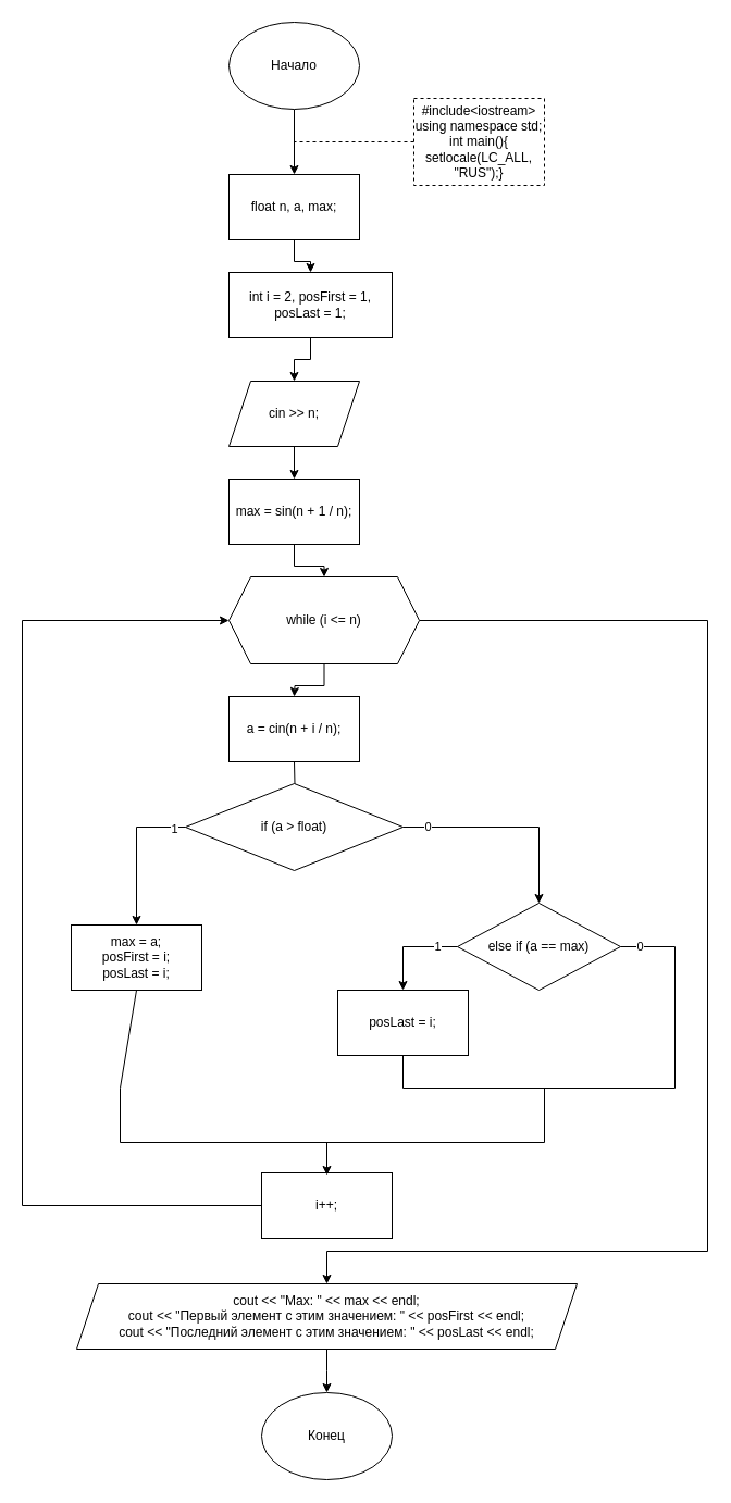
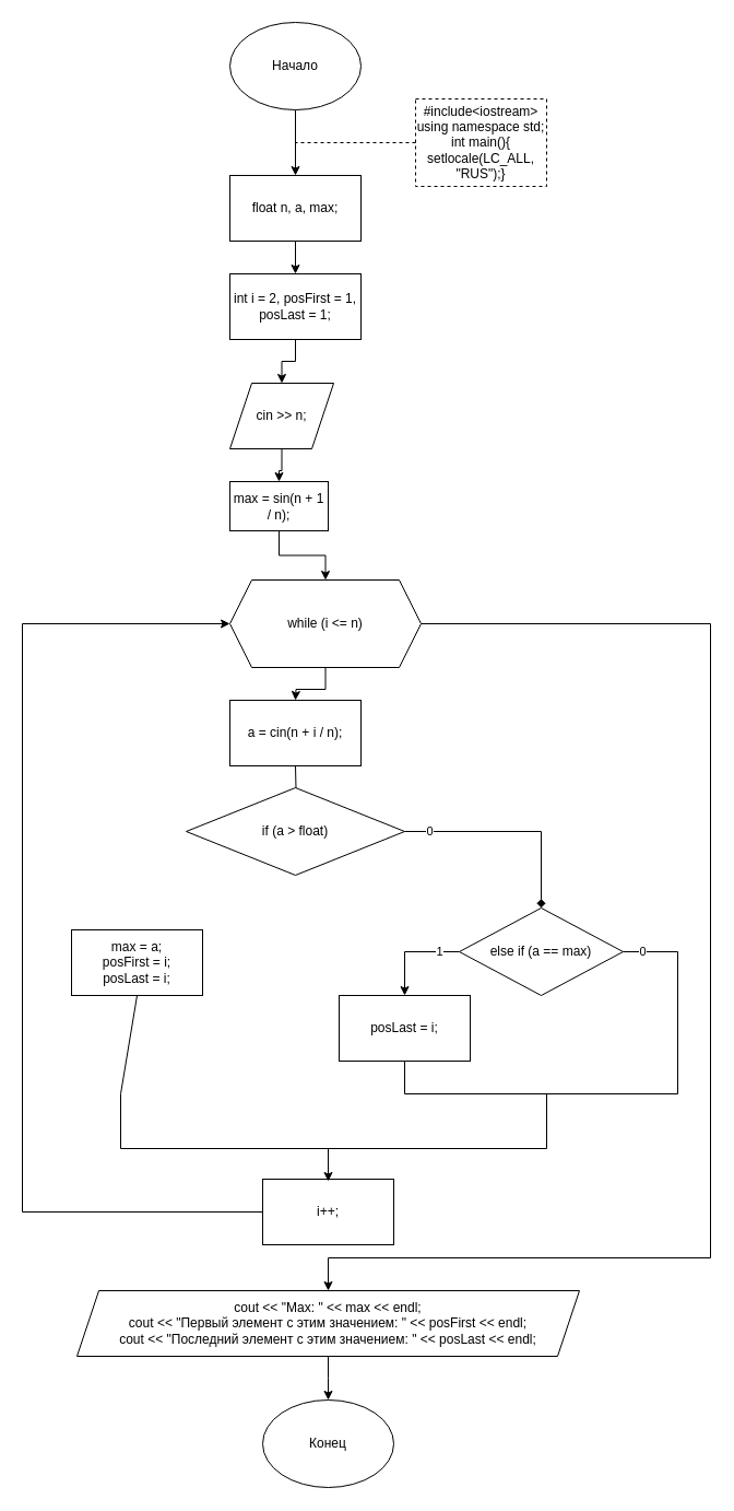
  <mxCell id="0" />
  <mxCell id="1" parent="0" />
  <mxCell id="2" value="" style="edgeStyle=orthogonalEdgeStyle;rounded=0;orthogonalLoop=1;jettySize=auto;html=1;" edge="1" parent="1" source="3" target="5"><mxGeometry relative="1" as="geometry" /></mxCell>
  <mxCell id="3" value="Начало" style="ellipse;whiteSpace=wrap;html=1;" vertex="1" parent="1"><mxGeometry x="210" y="20" width="120" height="80" as="geometry" /></mxCell>
  <mxCell id="4" value="" style="edgeStyle=orthogonalEdgeStyle;rounded=0;orthogonalLoop=1;jettySize=auto;html=1;" edge="1" parent="1" source="5" target="10"><mxGeometry relative="1" as="geometry" /></mxCell>
  <mxCell id="5" value="&lt;span&gt;&#09;&lt;/span&gt;float n, a, max;" style="rounded=0;whiteSpace=wrap;html=1;" vertex="1" parent="1"><mxGeometry x="210" y="160" width="120" height="60" as="geometry" /></mxCell>
  <mxCell id="6" value="&lt;div&gt;#include&amp;lt;iostream&amp;gt;&lt;/div&gt;&lt;div&gt;using namespace std;&lt;/div&gt;&lt;div&gt;int main(){&lt;/div&gt;&lt;span&gt;&#09;&lt;/span&gt;setlocale(LC_ALL, &quot;RUS&quot;);}" style="rounded=0;whiteSpace=wrap;html=1;dashed=1;" vertex="1" parent="1"><mxGeometry x="380" y="90" width="120" height="80" as="geometry" /></mxCell>
  <mxCell id="7" value="" style="endArrow=none;dashed=1;html=1;rounded=0;exitX=0;exitY=0.5;exitDx=0;exitDy=0;" edge="1" parent="1" source="6"><mxGeometry width="50" height="50" relative="1" as="geometry"><mxPoint x="260" y="450" as="sourcePoint" /><mxPoint x="270" y="130" as="targetPoint" /></mxGeometry></mxCell>
  <mxCell id="8" value="Конец" style="ellipse;whiteSpace=wrap;html=1;" vertex="1" parent="1"><mxGeometry x="240" y="1280" width="120" height="80" as="geometry" /></mxCell>
  <mxCell id="9" value="" style="edgeStyle=orthogonalEdgeStyle;rounded=0;orthogonalLoop=1;jettySize=auto;html=1;" edge="1" parent="1" source="10" target="12"><mxGeometry relative="1" as="geometry" /></mxCell>
- <mxCell id="10" value="&lt;span&gt;&#09;&lt;/span&gt;int i = 2, posFirst = 1, posLast = 1;" style="whiteSpace=wrap;html=1;rounded=0;" vertex="1" parent="1"><mxGeometry x="210" y="250" width="150" height="60" as="geometry" /></mxCell>
+ <mxCell id="10" value="&lt;span&gt;&#09;&lt;/span&gt;int i = 2, posFirst = 1, posLast = 1;" style="whiteSpace=wrap;html=1;rounded=0;" vertex="1" parent="1"><mxGeometry x="210" y="250" width="120" height="60" as="geometry" /></mxCell>
  <mxCell id="11" value="" style="edgeStyle=orthogonalEdgeStyle;rounded=0;orthogonalLoop=1;jettySize=auto;html=1;" edge="1" parent="1" source="12" target="26"><mxGeometry relative="1" as="geometry" /></mxCell>
- <mxCell id="12" value="&lt;span&gt;&#09;&lt;/span&gt;cin &amp;gt;&amp;gt; n;" style="shape=parallelogram;perimeter=parallelogramPerimeter;whiteSpace=wrap;html=1;fixedSize=1;" vertex="1" parent="1"><mxGeometry x="210" y="350" width="120" height="60" as="geometry" /></mxCell>
+ <mxCell id="12" value="&lt;span&gt;&#09;&lt;/span&gt;cin &amp;gt;&amp;gt; n;" style="shape=parallelogram;perimeter=parallelogramPerimeter;whiteSpace=wrap;html=1;fixedSize=1;" vertex="1" parent="1"><mxGeometry x="210" y="350" width="95" height="60" as="geometry" /></mxCell>
  <mxCell id="13" value="" style="edgeStyle=orthogonalEdgeStyle;rounded=0;orthogonalLoop=1;jettySize=auto;html=1;" edge="1" parent="1" source="15"><mxGeometry relative="1" as="geometry"><mxPoint x="270" y="640" as="targetPoint" /></mxGeometry></mxCell>
  <mxCell id="14" style="edgeStyle=orthogonalEdgeStyle;rounded=0;orthogonalLoop=1;jettySize=auto;html=1;" edge="1" parent="1" source="15"><mxGeometry relative="1" as="geometry"><mxPoint x="300" y="1180" as="targetPoint" /><Array as="points"><mxPoint x="650" y="570" /><mxPoint x="650" y="1150" /><mxPoint x="300" y="1150" /><mxPoint x="300" y="1180" /></Array></mxGeometry></mxCell>
  <mxCell id="15" value="&lt;span&gt;&#09;&lt;/span&gt;while (i &amp;lt;= n)" style="shape=hexagon;perimeter=hexagonPerimeter2;whiteSpace=wrap;html=1;fixedSize=1;" vertex="1" parent="1"><mxGeometry x="210" y="530" width="175" height="80" as="geometry" /></mxCell>
  <mxCell id="16" value="" style="edgeStyle=orthogonalEdgeStyle;rounded=0;orthogonalLoop=1;jettySize=auto;html=1;" edge="1" parent="1" target="21"><mxGeometry relative="1" as="geometry"><mxPoint x="270" y="700" as="sourcePoint" /></mxGeometry></mxCell>
- <mxCell id="17" style="edgeStyle=orthogonalEdgeStyle;rounded=0;orthogonalLoop=1;jettySize=auto;html=1;entryX=0.5;entryY=0;entryDx=0;entryDy=0;exitX=0;exitY=0.5;exitDx=0;exitDy=0;" edge="1" parent="1" source="21" target="22"><mxGeometry relative="1" as="geometry" /></mxCell>
- <mxCell id="18" value="1" style="edgeLabel;html=1;align=center;verticalAlign=middle;resizable=0;points=[];" vertex="1" connectable="0" parent="17"><mxGeometry x="-0.84" y="1" relative="1" as="geometry"><mxPoint as="offset" /></mxGeometry></mxCell>
- <mxCell id="19" style="edgeStyle=orthogonalEdgeStyle;rounded=0;orthogonalLoop=1;jettySize=auto;html=1;entryX=0.5;entryY=0;entryDx=0;entryDy=0;" edge="1" parent="1" source="21" target="30"><mxGeometry relative="1" as="geometry" /></mxCell>
+ <mxCell id="19" style="edgeStyle=orthogonalEdgeStyle;rounded=0;orthogonalLoop=1;jettySize=auto;html=1;entryX=0.5;entryY=0;entryDx=0;entryDy=0;endArrow=diamond;" edge="1" parent="1" source="21" target="30"><mxGeometry relative="1" as="geometry" /></mxCell>
  <mxCell id="20" value="0" style="edgeLabel;html=1;align=center;verticalAlign=middle;resizable=0;points=[];" vertex="1" connectable="0" parent="19"><mxGeometry x="-0.771" y="1" relative="1" as="geometry"><mxPoint as="offset" /></mxGeometry></mxCell>
  <mxCell id="21" value="&lt;span&gt;&#09;&#09;&lt;/span&gt;if (a &amp;gt; float)" style="rhombus;whiteSpace=wrap;html=1;" vertex="1" parent="1"><mxGeometry x="170" y="720" width="200" height="80" as="geometry" /></mxCell>
  <mxCell id="22" value="&lt;div&gt;&lt;span&gt;&#09;&#09;&#09;&lt;/span&gt;max = a;&lt;/div&gt;&lt;div&gt;&lt;span&gt;&#09;&#09;&#09;&lt;/span&gt;posFirst = i;&lt;/div&gt;&lt;div&gt;&lt;span&gt;&#09;&#09;&#09;&lt;/span&gt;posLast = i;&lt;/div&gt;" style="rounded=0;whiteSpace=wrap;html=1;" vertex="1" parent="1"><mxGeometry x="65" y="850" width="120" height="60" as="geometry" /></mxCell>
  <mxCell id="23" style="edgeStyle=orthogonalEdgeStyle;rounded=0;orthogonalLoop=1;jettySize=auto;html=1;entryX=0;entryY=0.5;entryDx=0;entryDy=0;" edge="1" parent="1" source="24" target="15"><mxGeometry relative="1" as="geometry"><Array as="points"><mxPoint x="20" y="1108" /><mxPoint x="20" y="570" /></Array></mxGeometry></mxCell>
  <mxCell id="24" value="&lt;span&gt;&#09;&#09;&lt;/span&gt;i++;" style="rounded=0;whiteSpace=wrap;html=1;" vertex="1" parent="1"><mxGeometry x="240" y="1078" width="120" height="60" as="geometry" /></mxCell>
  <mxCell id="25" value="" style="edgeStyle=orthogonalEdgeStyle;rounded=0;orthogonalLoop=1;jettySize=auto;html=1;" edge="1" parent="1" source="26" target="15"><mxGeometry relative="1" as="geometry" /></mxCell>
- <mxCell id="26" value="&lt;span&gt;&#09;&lt;/span&gt;max = sin(n + 1 / n);" style="whiteSpace=wrap;html=1;" vertex="1" parent="1"><mxGeometry x="210" y="440" width="120" height="60" as="geometry" /></mxCell>
+ <mxCell id="26" value="&lt;span&gt;&#09;&lt;/span&gt;max = sin(n + 1 / n);" style="whiteSpace=wrap;html=1;" vertex="1" parent="1"><mxGeometry x="210" y="440" width="90" height="45" as="geometry" /></mxCell>
  <mxCell id="27" value="&lt;span&gt;&#09;&#09;&lt;/span&gt;a = cin(n + i / n);" style="rounded=0;whiteSpace=wrap;html=1;" vertex="1" parent="1"><mxGeometry x="210" y="640" width="120" height="60" as="geometry" /></mxCell>
  <mxCell id="28" value="" style="edgeStyle=orthogonalEdgeStyle;rounded=0;orthogonalLoop=1;jettySize=auto;html=1;exitX=0;exitY=0.5;exitDx=0;exitDy=0;" edge="1" parent="1" source="30" target="31"><mxGeometry relative="1" as="geometry" /></mxCell>
  <mxCell id="29" value="1" style="edgeLabel;html=1;align=center;verticalAlign=middle;resizable=0;points=[];" vertex="1" connectable="0" parent="28"><mxGeometry x="-0.582" y="-1" relative="1" as="geometry"><mxPoint as="offset" /></mxGeometry></mxCell>
  <mxCell id="30" value="&lt;span&gt;&#09;&#09;&lt;/span&gt;else if (a == max)" style="rhombus;whiteSpace=wrap;html=1;" vertex="1" parent="1"><mxGeometry x="420" y="830" width="150" height="80" as="geometry" /></mxCell>
  <mxCell id="31" value="&lt;span&gt;&#09;&#09;&#09;&lt;/span&gt;posLast = i;" style="whiteSpace=wrap;html=1;" vertex="1" parent="1"><mxGeometry x="310" y="910" width="120" height="60" as="geometry" /></mxCell>
  <mxCell id="32" value="" style="endArrow=none;html=1;rounded=0;entryX=1;entryY=0.5;entryDx=0;entryDy=0;exitX=0.5;exitY=1;exitDx=0;exitDy=0;" edge="1" parent="1" source="31" target="30"><mxGeometry width="50" height="50" relative="1" as="geometry"><mxPoint x="450" y="870" as="sourcePoint" /><mxPoint x="500" y="820" as="targetPoint" /><Array as="points"><mxPoint x="370" y="1000" /><mxPoint x="620" y="1000" /><mxPoint x="620" y="870" /></Array></mxGeometry></mxCell>
  <mxCell id="33" value="0" style="edgeLabel;html=1;align=center;verticalAlign=middle;resizable=0;points=[];" vertex="1" connectable="0" parent="32"><mxGeometry x="0.926" y="-1" relative="1" as="geometry"><mxPoint as="offset" /></mxGeometry></mxCell>
  <mxCell id="34" value="" style="endArrow=none;html=1;rounded=0;exitX=0.5;exitY=1;exitDx=0;exitDy=0;" edge="1" parent="1" source="22"><mxGeometry width="50" height="50" relative="1" as="geometry"><mxPoint x="450" y="1000" as="sourcePoint" /><mxPoint x="500" y="1000" as="targetPoint" /><Array as="points"><mxPoint x="110" y="1000" /><mxPoint x="110" y="1050" /><mxPoint x="500" y="1050" /></Array></mxGeometry></mxCell>
  <mxCell id="35" value="" style="endArrow=classic;html=1;rounded=0;" edge="1" parent="1"><mxGeometry width="50" height="50" relative="1" as="geometry"><mxPoint x="300" y="1050" as="sourcePoint" /><mxPoint x="300" y="1080" as="targetPoint" /></mxGeometry></mxCell>
  <mxCell id="36" style="edgeStyle=orthogonalEdgeStyle;rounded=0;orthogonalLoop=1;jettySize=auto;html=1;" edge="1" parent="1" source="37"><mxGeometry relative="1" as="geometry"><mxPoint x="300" y="1280" as="targetPoint" /></mxGeometry></mxCell>
  <mxCell id="37" value="&lt;div&gt;&lt;span&gt;&#09;&lt;/span&gt;cout &amp;lt;&amp;lt; &quot;Мах: &quot; &amp;lt;&amp;lt; max &amp;lt;&amp;lt; endl;&lt;/div&gt;&lt;div&gt;&lt;span&gt;&#09;&lt;/span&gt;cout &amp;lt;&amp;lt; &quot;Первый элемент с этим значением: &quot; &amp;lt;&amp;lt; posFirst &amp;lt;&amp;lt; endl;&lt;/div&gt;&lt;div&gt;&lt;span&gt;&#09;&lt;/span&gt;cout &amp;lt;&amp;lt; &quot;Последний элемент с этим значением: &quot; &amp;lt;&amp;lt; posLast &amp;lt;&amp;lt; endl;&lt;/div&gt;" style="shape=parallelogram;perimeter=parallelogramPerimeter;whiteSpace=wrap;html=1;fixedSize=1;" vertex="1" parent="1"><mxGeometry x="70" y="1180" width="460" height="60" as="geometry" /></mxCell>
